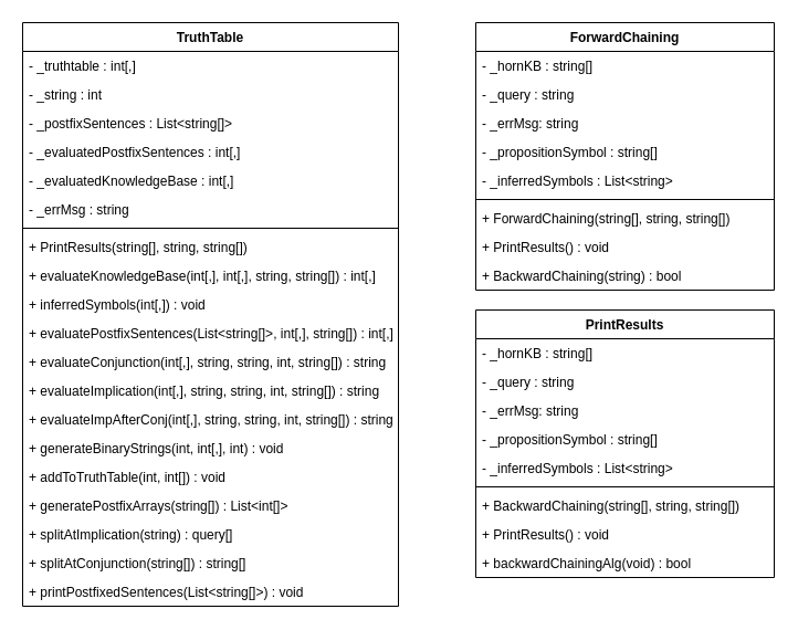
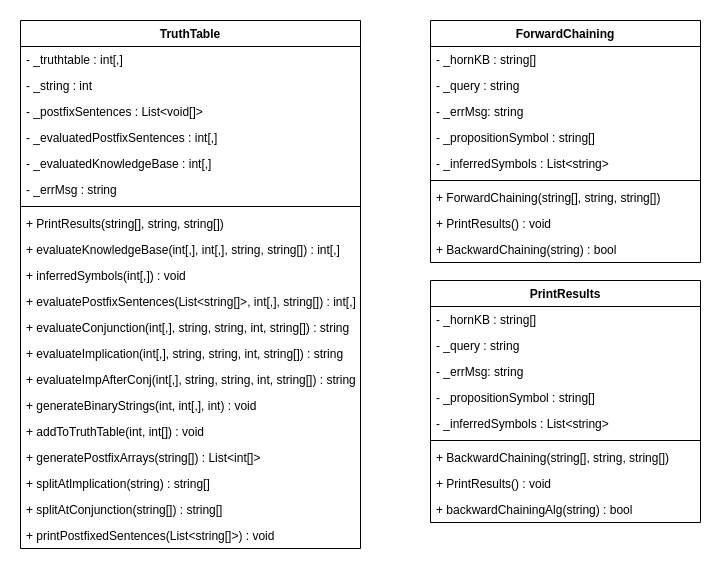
  <mxCell id="0" />
  <mxCell id="1" parent="0" />
  <mxCell id="2" value="TruthTable" style="swimlane;fontStyle=1;align=center;verticalAlign=top;childLayout=stackLayout;horizontal=1;startSize=26;horizontalStack=0;resizeParent=1;resizeParentMax=0;resizeLast=0;collapsible=1;marginBottom=0;whiteSpace=wrap;html=1;" parent="1" vertex="1"><mxGeometry x="20" y="20" width="340" height="528" as="geometry" /></mxCell>
  <mxCell id="3" value="- _truthtable : int[,]" style="text;strokeColor=none;fillColor=none;align=left;verticalAlign=top;spacingLeft=4;spacingRight=4;overflow=hidden;rotatable=0;points=[[0,0.5],[1,0.5]];portConstraint=eastwest;whiteSpace=wrap;html=1;" parent="2" vertex="1"><mxGeometry y="26" width="340" height="26" as="geometry" /></mxCell>
  <mxCell id="4" value="- _string : int" style="text;strokeColor=none;fillColor=none;align=left;verticalAlign=top;spacingLeft=4;spacingRight=4;overflow=hidden;rotatable=0;points=[[0,0.5],[1,0.5]];portConstraint=eastwest;whiteSpace=wrap;html=1;" parent="2" vertex="1"><mxGeometry y="52" width="340" height="26" as="geometry" /></mxCell>
- <mxCell id="5" value="- _postfixSentences : List&amp;lt;string[]&amp;gt;" style="text;strokeColor=none;fillColor=none;align=left;verticalAlign=top;spacingLeft=4;spacingRight=4;overflow=hidden;rotatable=0;points=[[0,0.5],[1,0.5]];portConstraint=eastwest;whiteSpace=wrap;html=1;" parent="2" vertex="1"><mxGeometry y="78" width="340" height="26" as="geometry" /></mxCell>
+ <mxCell id="5" value="- _postfixSentences : List&amp;lt;void[]&amp;gt;" style="text;strokeColor=none;fillColor=none;align=left;verticalAlign=top;spacingLeft=4;spacingRight=4;overflow=hidden;rotatable=0;points=[[0,0.5],[1,0.5]];portConstraint=eastwest;whiteSpace=wrap;html=1;" parent="2" vertex="1"><mxGeometry y="78" width="340" height="26" as="geometry" /></mxCell>
  <mxCell id="6" value="- _evaluatedPostfixSentences : int[,]" style="text;strokeColor=none;fillColor=none;align=left;verticalAlign=top;spacingLeft=4;spacingRight=4;overflow=hidden;rotatable=0;points=[[0,0.5],[1,0.5]];portConstraint=eastwest;whiteSpace=wrap;html=1;" parent="2" vertex="1"><mxGeometry y="104" width="340" height="26" as="geometry" /></mxCell>
  <mxCell id="7" value="- _evaluatedKnowledgeBase : int[,]" style="text;strokeColor=none;fillColor=none;align=left;verticalAlign=top;spacingLeft=4;spacingRight=4;overflow=hidden;rotatable=0;points=[[0,0.5],[1,0.5]];portConstraint=eastwest;whiteSpace=wrap;html=1;" vertex="1" parent="2"><mxGeometry y="130" width="340" height="26" as="geometry" /></mxCell>
  <mxCell id="8" value="- _errMsg : string" style="text;strokeColor=none;fillColor=none;align=left;verticalAlign=top;spacingLeft=4;spacingRight=4;overflow=hidden;rotatable=0;points=[[0,0.5],[1,0.5]];portConstraint=eastwest;whiteSpace=wrap;html=1;" parent="2" vertex="1"><mxGeometry y="156" width="340" height="26" as="geometry" /></mxCell>
  <mxCell id="9" value="" style="line;strokeWidth=1;fillColor=none;align=left;verticalAlign=middle;spacingTop=-1;spacingLeft=3;spacingRight=3;rotatable=0;labelPosition=right;points=[];portConstraint=eastwest;strokeColor=inherit;" parent="2" vertex="1"><mxGeometry y="182" width="340" height="8" as="geometry" /></mxCell>
  <mxCell id="10" value="+ PrintResults(string[], string, string[])" style="text;strokeColor=none;fillColor=none;align=left;verticalAlign=top;spacingLeft=4;spacingRight=4;overflow=hidden;rotatable=0;points=[[0,0.5],[1,0.5]];portConstraint=eastwest;whiteSpace=wrap;html=1;" parent="2" vertex="1"><mxGeometry y="190" width="340" height="26" as="geometry" /></mxCell>
  <mxCell id="11" value="+ evaluateKnowledgeBase(int[,], int[,], string, string[]) : int[,]" style="text;strokeColor=none;fillColor=none;align=left;verticalAlign=top;spacingLeft=4;spacingRight=4;overflow=hidden;rotatable=0;points=[[0,0.5],[1,0.5]];portConstraint=eastwest;whiteSpace=wrap;html=1;" parent="2" vertex="1"><mxGeometry y="216" width="340" height="26" as="geometry" /></mxCell>
  <mxCell id="12" value="+ inferredSymbols(int[,]) : void" style="text;strokeColor=none;fillColor=none;align=left;verticalAlign=top;spacingLeft=4;spacingRight=4;overflow=hidden;rotatable=0;points=[[0,0.5],[1,0.5]];portConstraint=eastwest;whiteSpace=wrap;html=1;" parent="2" vertex="1"><mxGeometry y="242" width="340" height="26" as="geometry" /></mxCell>
  <mxCell id="13" value="+ evaluatePostfixSentences(List&amp;lt;string[]&amp;gt;, int[,], string[]) : int[,]" style="text;strokeColor=none;fillColor=none;align=left;verticalAlign=top;spacingLeft=4;spacingRight=4;overflow=hidden;rotatable=0;points=[[0,0.5],[1,0.5]];portConstraint=eastwest;whiteSpace=wrap;html=1;" parent="2" vertex="1"><mxGeometry y="268" width="340" height="26" as="geometry" /></mxCell>
  <mxCell id="14" value="+ evaluateConjunction(int[,], string, string, int, string[]) : string" style="text;strokeColor=none;fillColor=none;align=left;verticalAlign=top;spacingLeft=4;spacingRight=4;overflow=hidden;rotatable=0;points=[[0,0.5],[1,0.5]];portConstraint=eastwest;whiteSpace=wrap;html=1;" parent="2" vertex="1"><mxGeometry y="294" width="340" height="26" as="geometry" /></mxCell>
  <mxCell id="15" value="+ evaluateImplication(int[,], string, string, int, string[]) : string" style="text;strokeColor=none;fillColor=none;align=left;verticalAlign=top;spacingLeft=4;spacingRight=4;overflow=hidden;rotatable=0;points=[[0,0.5],[1,0.5]];portConstraint=eastwest;whiteSpace=wrap;html=1;" parent="2" vertex="1"><mxGeometry y="320" width="340" height="26" as="geometry" /></mxCell>
  <mxCell id="16" value="+ evaluateImpAfterConj(int[,], string, string, int, string[]) : string" style="text;strokeColor=none;fillColor=none;align=left;verticalAlign=top;spacingLeft=4;spacingRight=4;overflow=hidden;rotatable=0;points=[[0,0.5],[1,0.5]];portConstraint=eastwest;whiteSpace=wrap;html=1;" parent="2" vertex="1"><mxGeometry y="346" width="340" height="26" as="geometry" /></mxCell>
  <mxCell id="17" value="+ generateBinaryStrings(int, int[,], int) : void" style="text;strokeColor=none;fillColor=none;align=left;verticalAlign=top;spacingLeft=4;spacingRight=4;overflow=hidden;rotatable=0;points=[[0,0.5],[1,0.5]];portConstraint=eastwest;whiteSpace=wrap;html=1;" parent="2" vertex="1"><mxGeometry y="372" width="340" height="26" as="geometry" /></mxCell>
  <mxCell id="18" value="+ addToTruthTable(int, int[]) : void" style="text;strokeColor=none;fillColor=none;align=left;verticalAlign=top;spacingLeft=4;spacingRight=4;overflow=hidden;rotatable=0;points=[[0,0.5],[1,0.5]];portConstraint=eastwest;whiteSpace=wrap;html=1;" parent="2" vertex="1"><mxGeometry y="398" width="340" height="26" as="geometry" /></mxCell>
  <mxCell id="19" value="+ generatePostfixArrays(string[]) : List&amp;lt;int[]&amp;gt;" style="text;strokeColor=none;fillColor=none;align=left;verticalAlign=top;spacingLeft=4;spacingRight=4;overflow=hidden;rotatable=0;points=[[0,0.5],[1,0.5]];portConstraint=eastwest;whiteSpace=wrap;html=1;" parent="2" vertex="1"><mxGeometry y="424" width="340" height="26" as="geometry" /></mxCell>
- <mxCell id="20" value="+ splitAtImplication(string) : query[]" style="text;strokeColor=none;fillColor=none;align=left;verticalAlign=top;spacingLeft=4;spacingRight=4;overflow=hidden;rotatable=0;points=[[0,0.5],[1,0.5]];portConstraint=eastwest;whiteSpace=wrap;html=1;" parent="2" vertex="1"><mxGeometry y="450" width="340" height="26" as="geometry" /></mxCell>
+ <mxCell id="20" value="+ splitAtImplication(string) : string[]" style="text;strokeColor=none;fillColor=none;align=left;verticalAlign=top;spacingLeft=4;spacingRight=4;overflow=hidden;rotatable=0;points=[[0,0.5],[1,0.5]];portConstraint=eastwest;whiteSpace=wrap;html=1;" parent="2" vertex="1"><mxGeometry y="450" width="340" height="26" as="geometry" /></mxCell>
  <mxCell id="21" value="+ splitAtConjunction(string[]) : string[]" style="text;strokeColor=none;fillColor=none;align=left;verticalAlign=top;spacingLeft=4;spacingRight=4;overflow=hidden;rotatable=0;points=[[0,0.5],[1,0.5]];portConstraint=eastwest;whiteSpace=wrap;html=1;" parent="2" vertex="1"><mxGeometry y="476" width="340" height="26" as="geometry" /></mxCell>
  <mxCell id="22" value="+ printPostfixedSentences(List&amp;lt;string[]&amp;gt;) : void" style="text;strokeColor=none;fillColor=none;align=left;verticalAlign=top;spacingLeft=4;spacingRight=4;overflow=hidden;rotatable=0;points=[[0,0.5],[1,0.5]];portConstraint=eastwest;whiteSpace=wrap;html=1;" parent="2" vertex="1"><mxGeometry y="502" width="340" height="26" as="geometry" /></mxCell>
  <mxCell id="23" value="ForwardChaining" style="swimlane;fontStyle=1;align=center;verticalAlign=top;childLayout=stackLayout;horizontal=1;startSize=26;horizontalStack=0;resizeParent=1;resizeParentMax=0;resizeLast=0;collapsible=1;marginBottom=0;whiteSpace=wrap;html=1;" parent="1" vertex="1"><mxGeometry x="430" y="20" width="270" height="242" as="geometry" /></mxCell>
  <mxCell id="24" value="- _hornKB : string[]" style="text;strokeColor=none;fillColor=none;align=left;verticalAlign=top;spacingLeft=4;spacingRight=4;overflow=hidden;rotatable=0;points=[[0,0.5],[1,0.5]];portConstraint=eastwest;whiteSpace=wrap;html=1;" parent="23" vertex="1"><mxGeometry y="26" width="270" height="26" as="geometry" /></mxCell>
  <mxCell id="25" value="- _query : string" style="text;strokeColor=none;fillColor=none;align=left;verticalAlign=top;spacingLeft=4;spacingRight=4;overflow=hidden;rotatable=0;points=[[0,0.5],[1,0.5]];portConstraint=eastwest;whiteSpace=wrap;html=1;" parent="23" vertex="1"><mxGeometry y="52" width="270" height="26" as="geometry" /></mxCell>
  <mxCell id="26" value="- _errMsg: string" style="text;strokeColor=none;fillColor=none;align=left;verticalAlign=top;spacingLeft=4;spacingRight=4;overflow=hidden;rotatable=0;points=[[0,0.5],[1,0.5]];portConstraint=eastwest;whiteSpace=wrap;html=1;" parent="23" vertex="1"><mxGeometry y="78" width="270" height="26" as="geometry" /></mxCell>
  <mxCell id="27" value="- _propositionSymbol : string[]" style="text;strokeColor=none;fillColor=none;align=left;verticalAlign=top;spacingLeft=4;spacingRight=4;overflow=hidden;rotatable=0;points=[[0,0.5],[1,0.5]];portConstraint=eastwest;whiteSpace=wrap;html=1;" parent="23" vertex="1"><mxGeometry y="104" width="270" height="26" as="geometry" /></mxCell>
  <mxCell id="28" value="- _inferredSymbols : List&amp;lt;string&amp;gt;" style="text;strokeColor=none;fillColor=none;align=left;verticalAlign=top;spacingLeft=4;spacingRight=4;overflow=hidden;rotatable=0;points=[[0,0.5],[1,0.5]];portConstraint=eastwest;whiteSpace=wrap;html=1;" parent="23" vertex="1"><mxGeometry y="130" width="270" height="26" as="geometry" /></mxCell>
  <mxCell id="29" value="" style="line;strokeWidth=1;fillColor=none;align=left;verticalAlign=middle;spacingTop=-1;spacingLeft=3;spacingRight=3;rotatable=0;labelPosition=right;points=[];portConstraint=eastwest;strokeColor=inherit;" parent="23" vertex="1"><mxGeometry y="156" width="270" height="8" as="geometry" /></mxCell>
  <mxCell id="30" value="+ ForwardChaining(string[], string, string[])" style="text;strokeColor=none;fillColor=none;align=left;verticalAlign=top;spacingLeft=4;spacingRight=4;overflow=hidden;rotatable=0;points=[[0,0.5],[1,0.5]];portConstraint=eastwest;whiteSpace=wrap;html=1;" parent="23" vertex="1"><mxGeometry y="164" width="270" height="26" as="geometry" /></mxCell>
  <mxCell id="31" value="+ PrintResults() : void" style="text;strokeColor=none;fillColor=none;align=left;verticalAlign=top;spacingLeft=4;spacingRight=4;overflow=hidden;rotatable=0;points=[[0,0.5],[1,0.5]];portConstraint=eastwest;whiteSpace=wrap;html=1;" parent="23" vertex="1"><mxGeometry y="190" width="270" height="26" as="geometry" /></mxCell>
  <mxCell id="32" value="+ BackwardChaining(string) : bool" style="text;strokeColor=none;fillColor=none;align=left;verticalAlign=top;spacingLeft=4;spacingRight=4;overflow=hidden;rotatable=0;points=[[0,0.5],[1,0.5]];portConstraint=eastwest;whiteSpace=wrap;html=1;" parent="23" vertex="1"><mxGeometry y="216" width="270" height="26" as="geometry" /></mxCell>
  <mxCell id="33" value="PrintResults" style="swimlane;fontStyle=1;align=center;verticalAlign=top;childLayout=stackLayout;horizontal=1;startSize=26;horizontalStack=0;resizeParent=1;resizeParentMax=0;resizeLast=0;collapsible=1;marginBottom=0;whiteSpace=wrap;html=1;" parent="1" vertex="1"><mxGeometry x="430" y="280" width="270" height="242" as="geometry" /></mxCell>
  <mxCell id="34" value="- _hornKB : string[]" style="text;strokeColor=none;fillColor=none;align=left;verticalAlign=top;spacingLeft=4;spacingRight=4;overflow=hidden;rotatable=0;points=[[0,0.5],[1,0.5]];portConstraint=eastwest;whiteSpace=wrap;html=1;" parent="33" vertex="1"><mxGeometry y="26" width="270" height="26" as="geometry" /></mxCell>
  <mxCell id="35" value="- _query : string" style="text;strokeColor=none;fillColor=none;align=left;verticalAlign=top;spacingLeft=4;spacingRight=4;overflow=hidden;rotatable=0;points=[[0,0.5],[1,0.5]];portConstraint=eastwest;whiteSpace=wrap;html=1;" parent="33" vertex="1"><mxGeometry y="52" width="270" height="26" as="geometry" /></mxCell>
  <mxCell id="36" value="- _errMsg: string" style="text;strokeColor=none;fillColor=none;align=left;verticalAlign=top;spacingLeft=4;spacingRight=4;overflow=hidden;rotatable=0;points=[[0,0.5],[1,0.5]];portConstraint=eastwest;whiteSpace=wrap;html=1;" parent="33" vertex="1"><mxGeometry y="78" width="270" height="26" as="geometry" /></mxCell>
  <mxCell id="37" value="- _propositionSymbol : string[]" style="text;strokeColor=none;fillColor=none;align=left;verticalAlign=top;spacingLeft=4;spacingRight=4;overflow=hidden;rotatable=0;points=[[0,0.5],[1,0.5]];portConstraint=eastwest;whiteSpace=wrap;html=1;" parent="33" vertex="1"><mxGeometry y="104" width="270" height="26" as="geometry" /></mxCell>
  <mxCell id="38" value="- _inferredSymbols : List&amp;lt;string&amp;gt;" style="text;strokeColor=none;fillColor=none;align=left;verticalAlign=top;spacingLeft=4;spacingRight=4;overflow=hidden;rotatable=0;points=[[0,0.5],[1,0.5]];portConstraint=eastwest;whiteSpace=wrap;html=1;" parent="33" vertex="1"><mxGeometry y="130" width="270" height="26" as="geometry" /></mxCell>
  <mxCell id="39" value="" style="line;strokeWidth=1;fillColor=none;align=left;verticalAlign=middle;spacingTop=-1;spacingLeft=3;spacingRight=3;rotatable=0;labelPosition=right;points=[];portConstraint=eastwest;strokeColor=inherit;" parent="33" vertex="1"><mxGeometry y="156" width="270" height="8" as="geometry" /></mxCell>
  <mxCell id="40" value="+ BackwardChaining(string[], string, string[])" style="text;strokeColor=none;fillColor=none;align=left;verticalAlign=top;spacingLeft=4;spacingRight=4;overflow=hidden;rotatable=0;points=[[0,0.5],[1,0.5]];portConstraint=eastwest;whiteSpace=wrap;html=1;" parent="33" vertex="1"><mxGeometry y="164" width="270" height="26" as="geometry" /></mxCell>
  <mxCell id="41" value="+ PrintResults() : void" style="text;strokeColor=none;fillColor=none;align=left;verticalAlign=top;spacingLeft=4;spacingRight=4;overflow=hidden;rotatable=0;points=[[0,0.5],[1,0.5]];portConstraint=eastwest;whiteSpace=wrap;html=1;" parent="33" vertex="1"><mxGeometry y="190" width="270" height="26" as="geometry" /></mxCell>
- <mxCell id="42" value="+ backwardChainingAlg(void) : bool" style="text;strokeColor=none;fillColor=none;align=left;verticalAlign=top;spacingLeft=4;spacingRight=4;overflow=hidden;rotatable=0;points=[[0,0.5],[1,0.5]];portConstraint=eastwest;whiteSpace=wrap;html=1;" parent="33" vertex="1"><mxGeometry y="216" width="270" height="26" as="geometry" /></mxCell>
+ <mxCell id="42" value="+ backwardChainingAlg(string) : bool" style="text;strokeColor=none;fillColor=none;align=left;verticalAlign=top;spacingLeft=4;spacingRight=4;overflow=hidden;rotatable=0;points=[[0,0.5],[1,0.5]];portConstraint=eastwest;whiteSpace=wrap;html=1;" parent="33" vertex="1"><mxGeometry y="216" width="270" height="26" as="geometry" /></mxCell>
